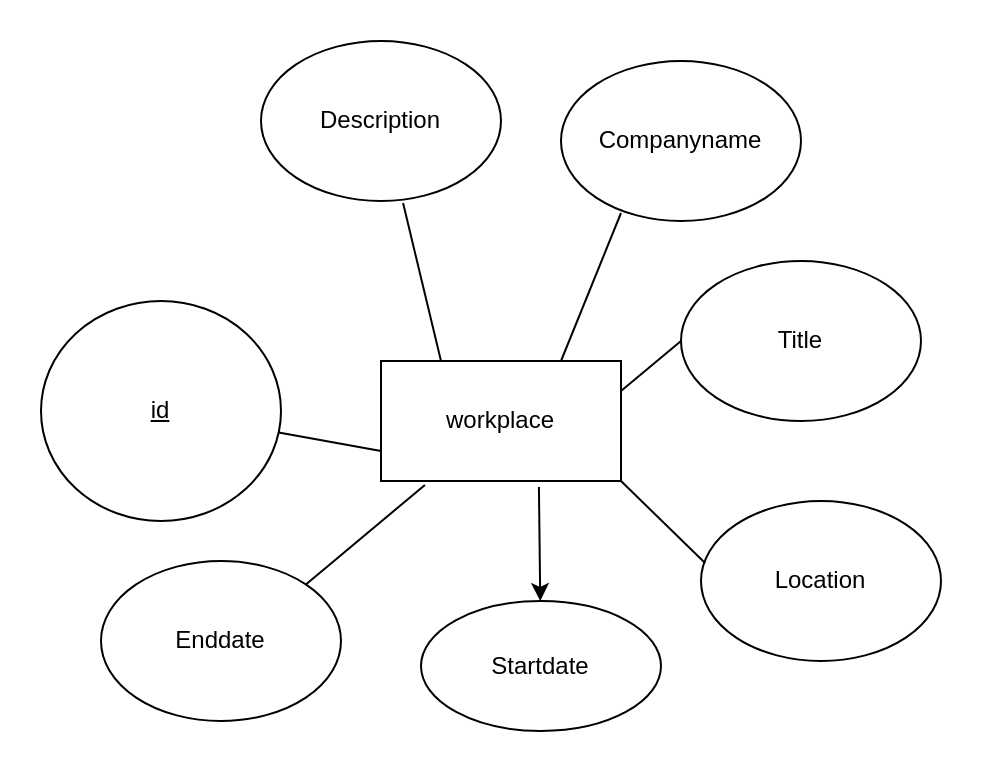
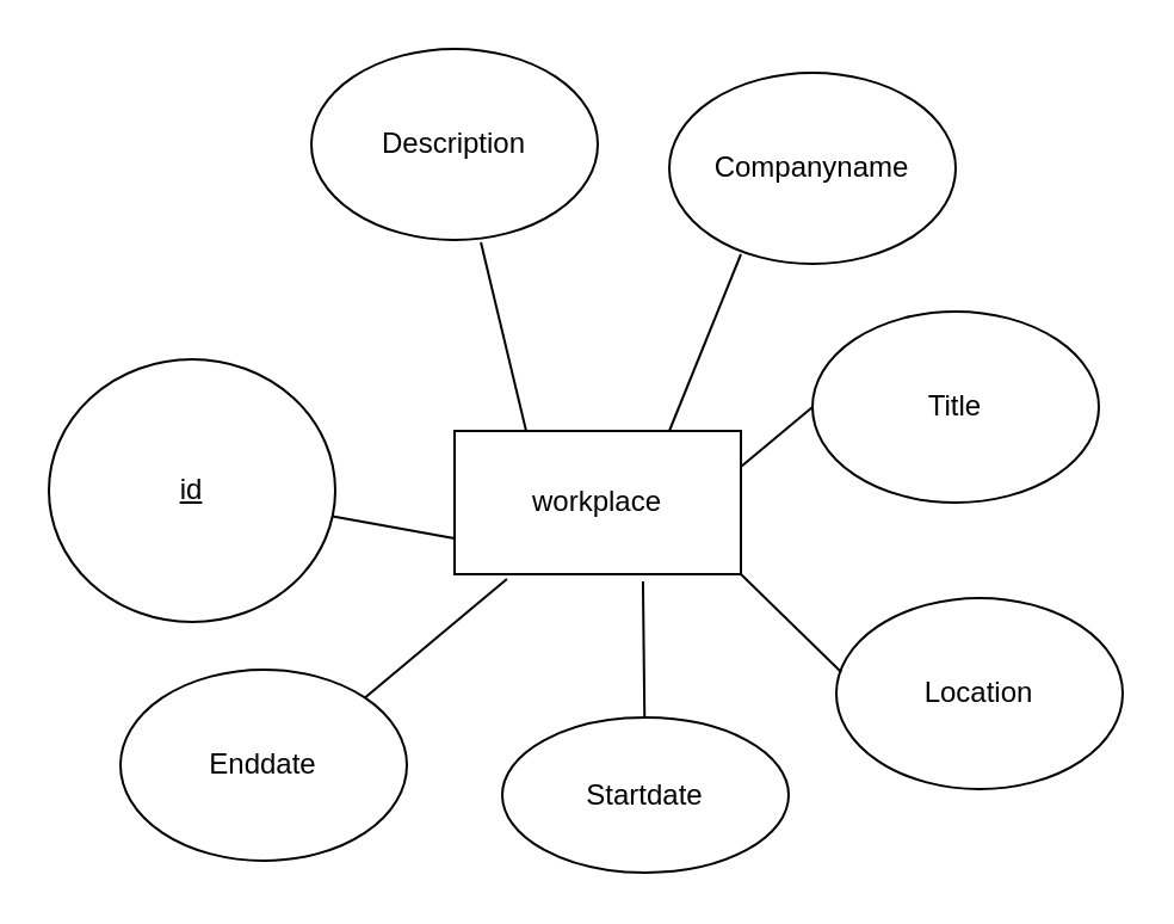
  <mxCell id="0" />
  <mxCell id="1" parent="0" />
  <mxCell id="2" value="workplace" style="rounded=0;whiteSpace=wrap;html=1;" vertex="1" parent="1"><mxGeometry x="190" y="180" width="120" height="60" as="geometry" /></mxCell>
  <mxCell id="3" value="&lt;u&gt;id&lt;/u&gt;" style="ellipse;whiteSpace=wrap;html=1;" vertex="1" parent="1"><mxGeometry x="20" y="150" width="120" height="110" as="geometry" /></mxCell>
  <mxCell id="4" value="Companyname" style="ellipse;whiteSpace=wrap;html=1;" vertex="1" parent="1"><mxGeometry x="280" y="30" width="120" height="80" as="geometry" /></mxCell>
  <mxCell id="5" value="Title" style="ellipse;whiteSpace=wrap;html=1;" vertex="1" parent="1"><mxGeometry x="340" y="130" width="120" height="80" as="geometry" /></mxCell>
  <mxCell id="6" value="Location" style="ellipse;whiteSpace=wrap;html=1;" vertex="1" parent="1"><mxGeometry x="350" y="250" width="120" height="80" as="geometry" /></mxCell>
  <mxCell id="7" value="Startdate" style="ellipse;whiteSpace=wrap;html=1;" vertex="1" parent="1"><mxGeometry x="210" y="300" width="120" height="65" as="geometry" /></mxCell>
  <mxCell id="8" value="Enddate" style="ellipse;whiteSpace=wrap;html=1;" vertex="1" parent="1"><mxGeometry x="50" y="280" width="120" height="80" as="geometry" /></mxCell>
  <mxCell id="9" value="Description" style="ellipse;whiteSpace=wrap;html=1;" vertex="1" parent="1"><mxGeometry x="130" y="20" width="120" height="80" as="geometry" /></mxCell>
  <mxCell id="10" value="" style="endArrow=none;html=1;entryX=0.592;entryY=1.013;entryDx=0;entryDy=0;entryPerimeter=0;exitX=0.25;exitY=0;exitDx=0;exitDy=0;" edge="1" parent="1" source="2" target="9"><mxGeometry width="50" height="50" relative="1" as="geometry"><mxPoint x="220" y="230" as="sourcePoint" /><mxPoint x="270" y="180" as="targetPoint" /></mxGeometry></mxCell>
  <mxCell id="11" value="" style="endArrow=none;html=1;entryX=0.25;entryY=0.95;entryDx=0;entryDy=0;entryPerimeter=0;exitX=0.75;exitY=0;exitDx=0;exitDy=0;" edge="1" parent="1" source="2" target="4"><mxGeometry width="50" height="50" relative="1" as="geometry"><mxPoint x="230" y="190" as="sourcePoint" /><mxPoint x="211.04" y="111.04" as="targetPoint" /></mxGeometry></mxCell>
  <mxCell id="12" value="" style="endArrow=none;html=1;entryX=0;entryY=0.5;entryDx=0;entryDy=0;exitX=1;exitY=0.25;exitDx=0;exitDy=0;" edge="1" parent="1" source="2" target="5"><mxGeometry width="50" height="50" relative="1" as="geometry"><mxPoint x="290" y="190" as="sourcePoint" /><mxPoint x="320" y="116" as="targetPoint" /></mxGeometry></mxCell>
  <mxCell id="13" value="" style="endArrow=none;html=1;entryX=0.017;entryY=0.388;entryDx=0;entryDy=0;exitX=1;exitY=1;exitDx=0;exitDy=0;entryPerimeter=0;" edge="1" parent="1" source="2" target="6"><mxGeometry width="50" height="50" relative="1" as="geometry"><mxPoint x="320" y="205" as="sourcePoint" /><mxPoint x="350" y="180" as="targetPoint" /></mxGeometry></mxCell>
- <mxCell id="14" value="" style="endArrow=classic;html=1;exitX=0.658;exitY=1.05;exitDx=0;exitDy=0;exitPerimeter=0;" edge="1" parent="1" source="2" target="7"><mxGeometry width="50" height="50" relative="1" as="geometry"><mxPoint x="320" y="250" as="sourcePoint" /><mxPoint x="362.04" y="291.04" as="targetPoint" /></mxGeometry></mxCell>
+ <mxCell id="14" value="" style="endArrow=none;html=1;exitX=0.658;exitY=1.05;exitDx=0;exitDy=0;exitPerimeter=0;" edge="1" parent="1" source="2" target="7"><mxGeometry width="50" height="50" relative="1" as="geometry"><mxPoint x="320" y="250" as="sourcePoint" /><mxPoint x="362.04" y="291.04" as="targetPoint" /></mxGeometry></mxCell>
  <mxCell id="15" value="" style="endArrow=none;html=1;exitX=0.183;exitY=1.033;exitDx=0;exitDy=0;exitPerimeter=0;entryX=1;entryY=0;entryDx=0;entryDy=0;" edge="1" parent="1" source="2" target="8"><mxGeometry width="50" height="50" relative="1" as="geometry"><mxPoint x="278.96" y="253" as="sourcePoint" /><mxPoint x="279.588" y="310.001" as="targetPoint" /></mxGeometry></mxCell>
  <mxCell id="16" value="" style="endArrow=none;html=1;exitX=0;exitY=0.75;exitDx=0;exitDy=0;" edge="1" parent="1" source="2" target="3"><mxGeometry width="50" height="50" relative="1" as="geometry"><mxPoint x="221.96" y="251.98" as="sourcePoint" /><mxPoint x="162.426" y="301.716" as="targetPoint" /></mxGeometry></mxCell>
